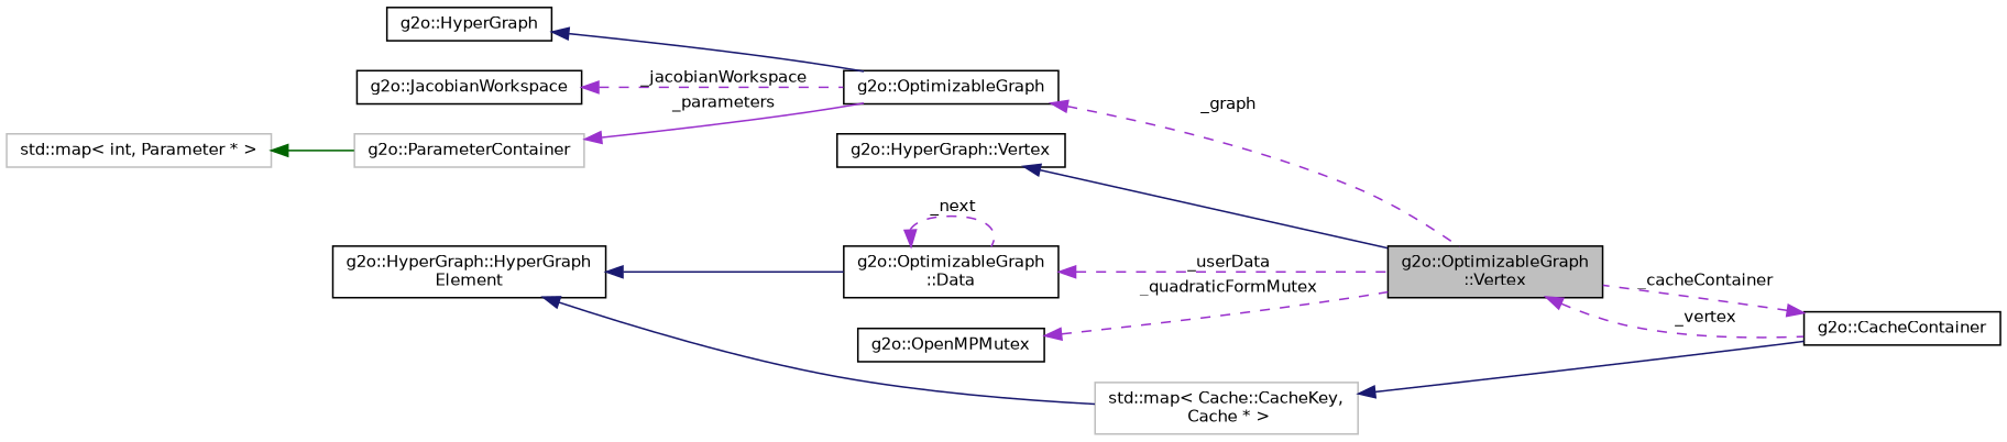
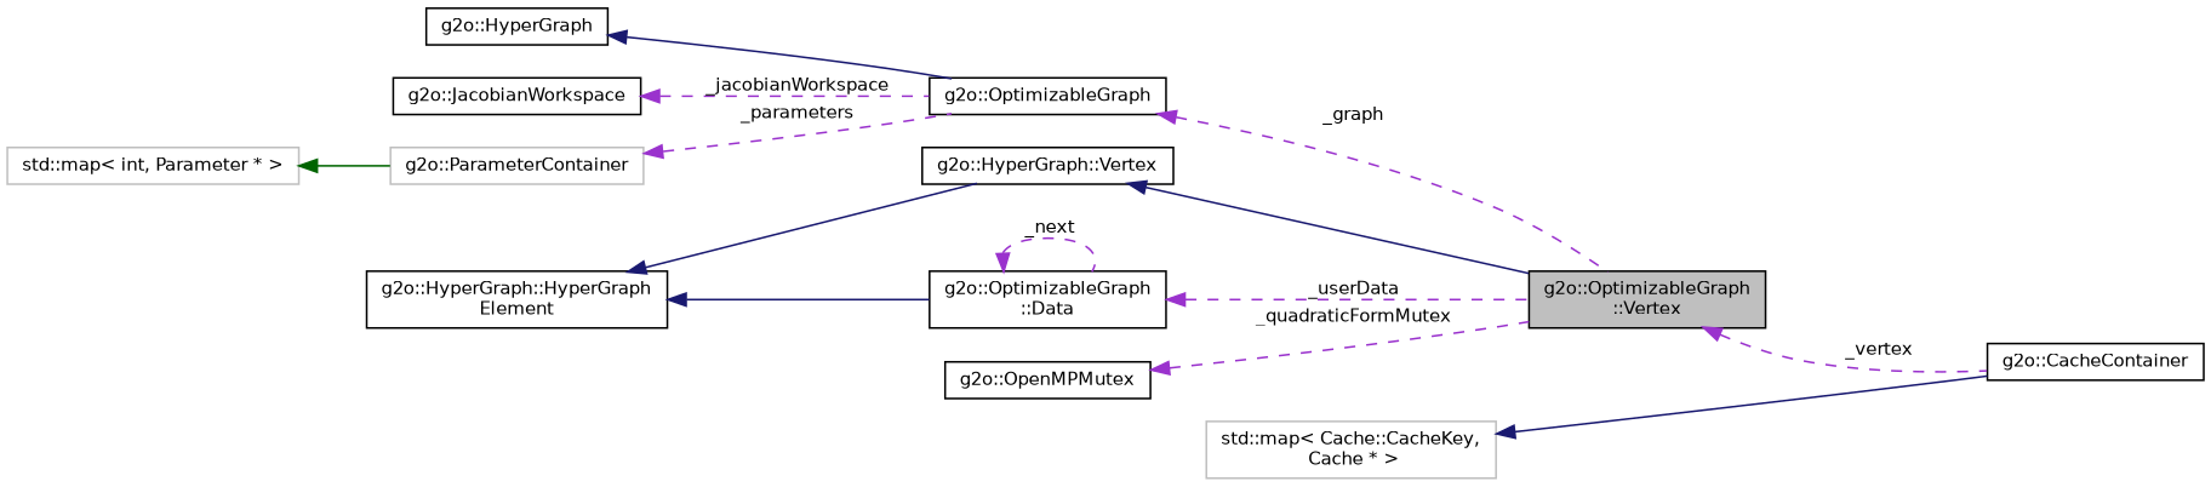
  digraph {
    rankdir=LR
    node [color=black fillcolor=white fontname=Helvetica fontsize=10 shape=record style=filled]
    edge [color=darkorchid3 dir=back fontname=Helvetica fontsize=10 labelfontname=Helvetica labelfontsize=10 style=dashed]
    n1 [fillcolor=grey75 fontcolor=black height=0.2 label="g2o::OptimizableGraph\l::Vertex" width=0.4]
    n2 [height=0.2 label="g2o::CacheContainer" width=0.4]
    n3 [height=0.2 label="g2o::HyperGraph::Vertex" width=0.4]
    n4 [height=0.2 label="g2o::HyperGraph::HyperGraph\lElement" width=0.4]
    n5 [height=0.2 label="g2o::OptimizableGraph\l::Data" width=0.4]
    n6 [color=grey75 height=0.2 label="std::map\< Cache::CacheKey,\l Cache * \>" width=0.4]
    n7 [height=0.2 label="g2o::OptimizableGraph" width=0.4]
    n8 [height=0.2 label="g2o::HyperGraph" width=0.4]
    n9 [height=0.2 label="g2o::JacobianWorkspace" width=0.4]
    n10 [color=grey75 height=0.2 label="g2o::ParameterContainer" width=0.4]
    n11 [color=grey75 height=0.2 label="std::map\< int, Parameter * \>" width=0.4]
    n12 [height=0.2 label="g2o::OpenMPMutex" width=0.4]
    n1 -> n2 [label=" _vertex"]
-   n2 -> n1 [label=" _cacheContainer"]
    n3 -> n1 [color=midnightblue style=solid]
-   n4 -> n6 [color=midnightblue style=solid]
+   n4 -> n3 [color=midnightblue style=solid]
    n4 -> n5 [color=midnightblue style=solid]
    n5 -> n1 [label=" _userData"]
    n5 -> n5 [label=" _next"]
    n6 -> n2 [color=midnightblue style=solid]
    n7 -> n1 [label=" _graph"]
    n8 -> n7 [color=midnightblue style=solid]
    n9 -> n7 [label=" _jacobianWorkspace"]
-   n10 -> n7 [label=" _parameters" style=solid]
+   n10 -> n7 [label=" _parameters"]
    n11 -> n10 [color=darkgreen style=solid]
    n12 -> n1 [label=" _quadraticFormMutex"]
  }
